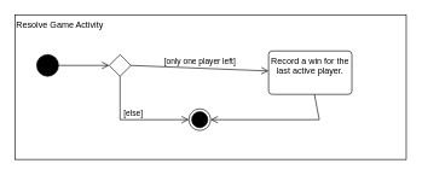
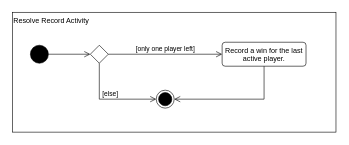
  <mxCell id="0" />
  <mxCell id="1" parent="0" />
- <mxCell id="2" value="Resolve Game Activity" style="html=1;dashed=0;whiteSpace=wrap;align=left;verticalAlign=top;" vertex="1" parent="1"><mxGeometry x="20" y="20" width="540" height="200" as="geometry" /></mxCell>
+ <mxCell id="2" value="Resolve Record Activity" style="html=1;dashed=0;whiteSpace=wrap;align=left;verticalAlign=top;" vertex="1" parent="1"><mxGeometry x="20" y="20" width="540" height="200" as="geometry" /></mxCell>
  <mxCell id="3" value="" style="ellipse;fillColor=strokeColor;html=1;" vertex="1" parent="1"><mxGeometry x="50" y="75" width="30" height="30" as="geometry" /></mxCell>
  <mxCell id="4" value="" style="endArrow=open;startArrow=none;endFill=0;startFill=0;endSize=8;html=1;verticalAlign=bottom;labelBackgroundColor=none;strokeWidth=1;rounded=0;" edge="1" parent="1" source="3" target="6"><mxGeometry width="160" relative="1" as="geometry"><mxPoint x="310" y="200" as="sourcePoint" /><mxPoint x="470" y="200" as="targetPoint" /></mxGeometry></mxCell>
- <mxCell id="5" value="Record a win for the last active player." style="html=1;align=center;verticalAlign=top;rounded=1;absoluteArcSize=1;arcSize=10;dashed=0;whiteSpace=wrap;" vertex="1" parent="1"><mxGeometry x="370" y="70" width="115" height="60" as="geometry" /></mxCell>
+ <mxCell id="5" value="Record a win for the last active player." style="html=1;align=center;verticalAlign=top;rounded=1;absoluteArcSize=1;arcSize=10;dashed=0;whiteSpace=wrap;" vertex="1" parent="1"><mxGeometry x="370" y="70" width="140" height="40" as="geometry" /></mxCell>
  <mxCell id="6" value="" style="rhombus;" vertex="1" parent="1"><mxGeometry x="150" y="75" width="30" height="30" as="geometry" /></mxCell>
  <mxCell id="7" value="[only one player left]" style="endArrow=open;startArrow=none;endFill=0;startFill=0;endSize=8;html=1;verticalAlign=bottom;labelBackgroundColor=none;strokeWidth=1;rounded=0;exitX=1;exitY=0.5;exitDx=0;exitDy=0;" edge="1" parent="1" source="6" target="5"><mxGeometry width="160" relative="1" as="geometry"><mxPoint x="320" y="100" as="sourcePoint" /><mxPoint x="480" y="100" as="targetPoint" /></mxGeometry></mxCell>
  <mxCell id="8" value="" style="ellipse;html=1;shape=endState;fillColor=strokeColor;" vertex="1" parent="1"><mxGeometry x="260" y="150" width="30" height="30" as="geometry" /></mxCell>
  <mxCell id="9" value="[else]" style="endArrow=open;startArrow=none;endFill=0;startFill=0;endSize=8;html=1;verticalAlign=bottom;labelBackgroundColor=none;strokeWidth=1;rounded=0;exitX=0.5;exitY=1;exitDx=0;exitDy=0;" edge="1" parent="1" source="6" target="8"><mxGeometry width="160" relative="1" as="geometry"><mxPoint x="320" y="250" as="sourcePoint" /><mxPoint x="480" y="250" as="targetPoint" /><Array as="points"><mxPoint x="165" y="165" /></Array></mxGeometry></mxCell>
  <mxCell id="10" value="" style="endArrow=open;startArrow=none;endFill=0;startFill=0;endSize=8;html=1;verticalAlign=bottom;labelBackgroundColor=none;strokeWidth=1;rounded=0;" edge="1" parent="1" source="5" target="8"><mxGeometry width="160" relative="1" as="geometry"><mxPoint x="320" y="250" as="sourcePoint" /><mxPoint x="480" y="250" as="targetPoint" /><Array as="points"><mxPoint x="440" y="165" /></Array></mxGeometry></mxCell>
